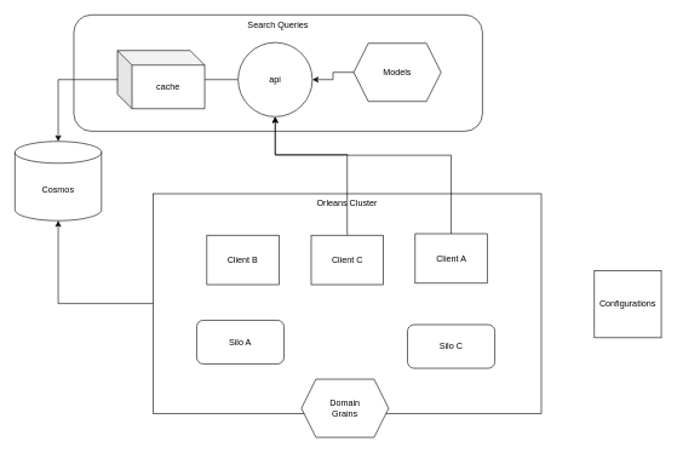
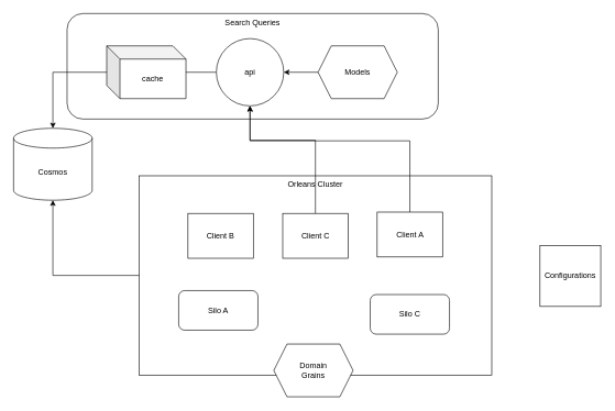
  <mxCell id="0" />
  <mxCell id="1" parent="0" />
  <mxCell id="2" value="Search Queries" style="rounded=1;whiteSpace=wrap;html=1;verticalAlign=top;" vertex="1" parent="1"><mxGeometry x="101" y="20" width="562" height="160" as="geometry" /></mxCell>
  <mxCell id="3" value="Orleans Cluster" style="rounded=0;whiteSpace=wrap;html=1;verticalAlign=top;" vertex="1" parent="1"><mxGeometry x="210" y="266" width="534" height="302" as="geometry" /></mxCell>
  <mxCell id="4" style="edgeStyle=orthogonalEdgeStyle;rounded=0;orthogonalLoop=1;jettySize=auto;html=1;" edge="1" parent="1" source="5" target="17"><mxGeometry relative="1" as="geometry" /></mxCell>
  <mxCell id="5" value="api" style="ellipse;whiteSpace=wrap;html=1;" vertex="1" parent="1"><mxGeometry x="327" y="58" width="102" height="102" as="geometry" /></mxCell>
  <mxCell id="6" value="Silo A" style="rounded=1;whiteSpace=wrap;html=1;" vertex="1" parent="1"><mxGeometry x="270" y="440" width="120" height="60" as="geometry" /></mxCell>
  <mxCell id="7" value="Silo C" style="rounded=1;whiteSpace=wrap;html=1;" vertex="1" parent="1"><mxGeometry x="560" y="446" width="120" height="60" as="geometry" /></mxCell>
  <mxCell id="8" style="edgeStyle=orthogonalEdgeStyle;rounded=0;orthogonalLoop=1;jettySize=auto;html=1;" edge="1" parent="1" source="9" target="5"><mxGeometry relative="1" as="geometry"><Array as="points"><mxPoint x="620" y="213" /><mxPoint x="378" y="213" /></Array></mxGeometry></mxCell>
  <mxCell id="9" value="Client A" style="rounded=0;whiteSpace=wrap;html=1;" vertex="1" parent="1"><mxGeometry x="570.5" y="321" width="99" height="68" as="geometry" /></mxCell>
  <mxCell id="10" value="Client B" style="rounded=0;whiteSpace=wrap;html=1;" vertex="1" parent="1"><mxGeometry x="284" y="323" width="99" height="68" as="geometry" /></mxCell>
  <mxCell id="11" style="edgeStyle=orthogonalEdgeStyle;rounded=0;orthogonalLoop=1;jettySize=auto;html=1;" edge="1" parent="1" source="12" target="5"><mxGeometry relative="1" as="geometry"><Array as="points"><mxPoint x="477" y="212" /><mxPoint x="378" y="212" /></Array></mxGeometry></mxCell>
  <mxCell id="12" value="Client C" style="rounded=0;whiteSpace=wrap;html=1;" vertex="1" parent="1"><mxGeometry x="427.5" y="323" width="99" height="68" as="geometry" /></mxCell>
  <mxCell id="13" value="Domain&lt;div&gt;Grains&lt;/div&gt;" style="shape=hexagon;perimeter=hexagonPerimeter2;whiteSpace=wrap;html=1;fixedSize=1;" vertex="1" parent="1"><mxGeometry x="414" y="521" width="120" height="80" as="geometry" /></mxCell>
  <mxCell id="14" value="Configurations" style="whiteSpace=wrap;html=1;aspect=fixed;" vertex="1" parent="1"><mxGeometry x="817" y="372" width="92" height="92" as="geometry" /></mxCell>
  <mxCell id="15" style="edgeStyle=orthogonalEdgeStyle;rounded=0;orthogonalLoop=1;jettySize=auto;html=1;" edge="1" parent="1" source="16" target="5"><mxGeometry relative="1" as="geometry" /></mxCell>
- <mxCell id="16" value="Models" style="shape=hexagon;perimeter=hexagonPerimeter2;whiteSpace=wrap;html=1;fixedSize=1;" vertex="1" parent="1"><mxGeometry x="486" y="59" width="120" height="80" as="geometry" /></mxCell>
+ <mxCell id="16" value="Models" style="shape=hexagon;perimeter=hexagonPerimeter2;whiteSpace=wrap;html=1;fixedSize=1;" vertex="1" parent="1"><mxGeometry x="481" y="69" width="120" height="80" as="geometry" /></mxCell>
  <mxCell id="17" value="Cosmos" style="shape=cylinder3;whiteSpace=wrap;html=1;boundedLbl=1;backgroundOutline=1;size=15;" vertex="1" parent="1"><mxGeometry x="20" y="194" width="119" height="109" as="geometry" /></mxCell>
  <mxCell id="18" style="edgeStyle=orthogonalEdgeStyle;rounded=0;orthogonalLoop=1;jettySize=auto;html=1;entryX=0.5;entryY=1;entryDx=0;entryDy=0;entryPerimeter=0;" edge="1" parent="1" source="3" target="17"><mxGeometry relative="1" as="geometry" /></mxCell>
  <mxCell id="19" value="cache" style="shape=cube;whiteSpace=wrap;html=1;boundedLbl=1;backgroundOutline=1;darkOpacity=0.05;darkOpacity2=0.1;" vertex="1" parent="1"><mxGeometry x="161" y="69" width="120" height="80" as="geometry" /></mxCell>
